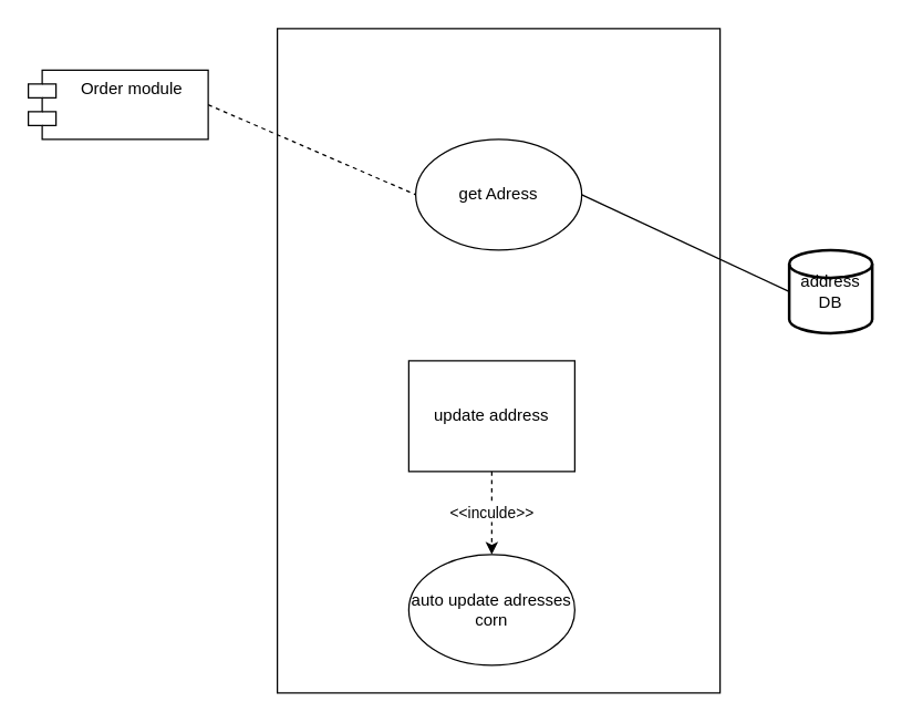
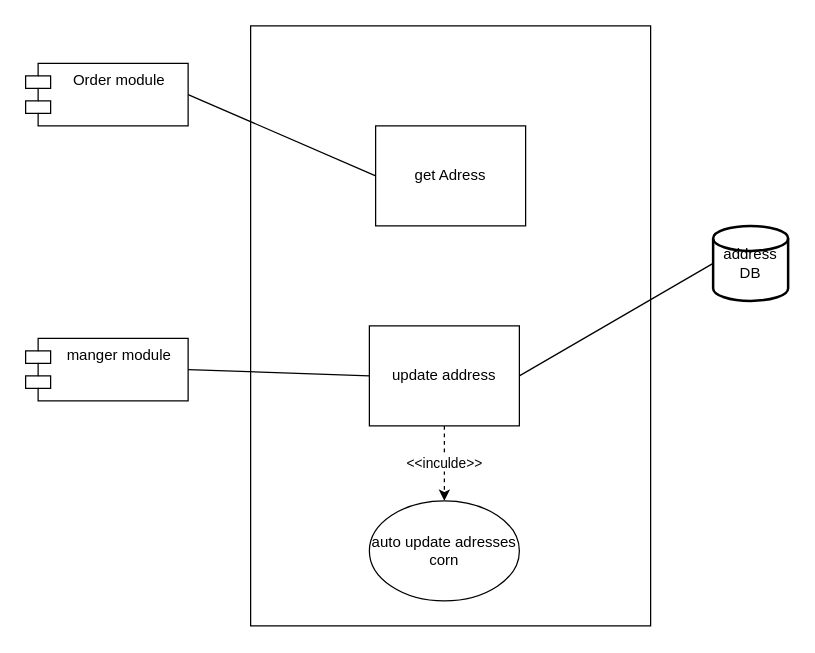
  <mxCell id="0" />
  <mxCell id="1" parent="0" />
  <mxCell id="2" value="" style="rounded=0;whiteSpace=wrap;html=1;" parent="1" vertex="1"><mxGeometry x="200" y="20" width="320" height="480" as="geometry" /></mxCell>
  <mxCell id="3" value="address DB" style="strokeWidth=2;html=1;shape=mxgraph.flowchart.database;whiteSpace=wrap;" parent="1" vertex="1"><mxGeometry x="570" y="180" width="60" height="60" as="geometry" /></mxCell>
  <mxCell id="4" value="update address" style="whiteSpace=wrap;html=1;rounded=0;" parent="1" vertex="1"><mxGeometry x="295" y="260" width="120" height="80" as="geometry" /></mxCell>
- <mxCell id="5" value="get Adress" style="ellipse;whiteSpace=wrap;html=1;" parent="1" vertex="1"><mxGeometry x="300" y="100" width="120" height="80" as="geometry" /></mxCell>
- <mxCell id="6" value="" style="endArrow=none;html=1;exitX=1;exitY=0.5;exitDx=0;exitDy=0;entryX=0;entryY=0.5;entryDx=0;entryDy=0;entryPerimeter=0;" parent="1" source="5" target="3" edge="1"><mxGeometry width="50" height="50" relative="1" as="geometry"><mxPoint x="500" y="380" as="sourcePoint" /><mxPoint x="550" y="330" as="targetPoint" /></mxGeometry></mxCell>
+ <mxCell id="5" value="get Adress" style="whiteSpace=wrap;html=1;rounded=0;" parent="1" vertex="1"><mxGeometry x="300" y="100" width="120" height="80" as="geometry" /></mxCell>
+ <mxCell id="7" value="" style="endArrow=none;html=1;exitX=1;exitY=0.5;exitDx=0;exitDy=0;entryX=0;entryY=0.5;entryDx=0;entryDy=0;entryPerimeter=0;" parent="1" source="4" target="3" edge="1"><mxGeometry width="50" height="50" relative="1" as="geometry"><mxPoint x="420" y="290" as="sourcePoint" /><mxPoint x="690" y="490" as="targetPoint" /></mxGeometry></mxCell>
  <mxCell id="8" value="Order module" style="shape=module;align=left;spacingLeft=20;align=center;verticalAlign=top;" parent="1" vertex="1"><mxGeometry x="20" y="50" width="130" height="50" as="geometry" /></mxCell>
- <mxCell id="10" value="" style="endArrow=none;html=1;exitX=1;exitY=0.5;exitDx=0;exitDy=0;entryX=0;entryY=0.5;entryDx=0;entryDy=0;dashed=1;" parent="1" source="8" target="5" edge="1"><mxGeometry width="50" height="50" relative="1" as="geometry"><mxPoint x="160" y="120" as="sourcePoint" /><mxPoint x="430" y="320" as="targetPoint" /></mxGeometry></mxCell>
+ <mxCell id="9" value="manger module" style="shape=module;align=left;spacingLeft=20;align=center;verticalAlign=top;" parent="1" vertex="1"><mxGeometry x="20" y="270" width="130" height="50" as="geometry" /></mxCell>
+ <mxCell id="10" value="" style="endArrow=none;html=1;exitX=1;exitY=0.5;exitDx=0;exitDy=0;entryX=0;entryY=0.5;entryDx=0;entryDy=0;" parent="1" source="8" target="5" edge="1"><mxGeometry width="50" height="50" relative="1" as="geometry"><mxPoint x="160" y="120" as="sourcePoint" /><mxPoint x="430" y="320" as="targetPoint" /></mxGeometry></mxCell>
  <mxCell id="11" value="auto update adresses&lt;br&gt;corn" style="ellipse;whiteSpace=wrap;html=1;" parent="1" vertex="1"><mxGeometry x="295" y="400" width="120" height="80" as="geometry" /></mxCell>
  <mxCell id="12" value="&amp;lt;&amp;lt;inculde&amp;gt;&amp;gt;" style="endArrow=classic;html=1;exitX=0.5;exitY=1;exitDx=0;exitDy=0;entryX=0.5;entryY=0;entryDx=0;entryDy=0;dashed=1;endFill=1;startArrow=none;startFill=0;" parent="1" source="4" target="11" edge="1"><mxGeometry width="50" height="50" relative="1" as="geometry"><mxPoint x="480" y="440" as="sourcePoint" /><mxPoint x="755" y="480" as="targetPoint" /></mxGeometry></mxCell>
+ <mxCell id="13" value="" style="endArrow=none;html=1;exitX=1;exitY=0.5;exitDx=0;exitDy=0;entryX=0;entryY=0.5;entryDx=0;entryDy=0;" parent="1" source="9" target="4" edge="1"><mxGeometry width="50" height="50" relative="1" as="geometry"><mxPoint x="110" y="220" as="sourcePoint" /><mxPoint x="385" y="260" as="targetPoint" /></mxGeometry></mxCell>
